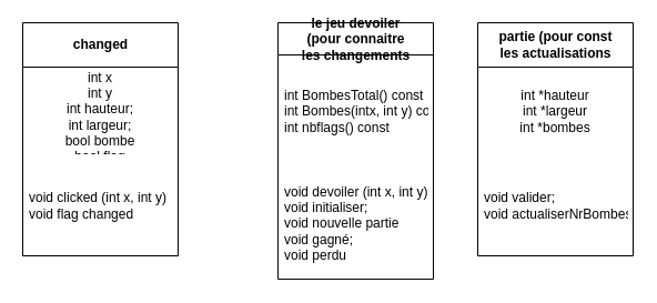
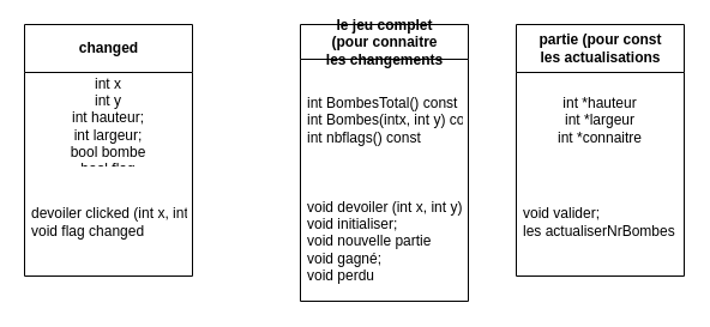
  <mxCell id="0" />
  <mxCell id="1" parent="0" />
  <mxCell id="2" value="changed" style="swimlane;fontStyle=1;align=center;verticalAlign=middle;childLayout=stackLayout;horizontal=1;startSize=40;horizontalStack=0;resizeParent=1;resizeParentMax=0;resizeLast=0;collapsible=0;marginBottom=0;html=1;" vertex="1" parent="1"><mxGeometry x="20" y="20" width="140" height="210" as="geometry" /></mxCell>
  <mxCell id="3" value="int x&lt;br&gt;int y&lt;br&gt;int hauteur;&lt;br&gt;int largeur;&lt;br&gt;bool bombe&lt;br&gt;bool flag" style="text;html=1;strokeColor=none;fillColor=none;align=center;verticalAlign=middle;spacingLeft=4;spacingRight=4;overflow=hidden;rotatable=0;points=[[0,0.5],[1,0.5]];portConstraint=eastwest;" vertex="1" parent="2"><mxGeometry y="40" width="140" height="80" as="geometry" /></mxCell>
- <mxCell id="4" value="void clicked (int x, int y)&lt;br&gt;void flag changed" style="text;html=1;strokeColor=none;fillColor=none;align=left;verticalAlign=middle;spacingLeft=4;spacingRight=4;overflow=hidden;rotatable=0;points=[[0,0.5],[1,0.5]];portConstraint=eastwest;" vertex="1" parent="2"><mxGeometry y="120" width="140" height="90" as="geometry" /></mxCell>
- <mxCell id="5" value="le jeu devoiler&lt;br&gt;(pour connaitre &lt;br&gt;les changements" style="swimlane;fontStyle=1;align=center;verticalAlign=middle;childLayout=stackLayout;horizontal=1;startSize=29;horizontalStack=0;resizeParent=1;resizeParentMax=0;resizeLast=0;collapsible=0;marginBottom=0;html=1;" vertex="1" parent="1"><mxGeometry x="250" y="20" width="140" height="231" as="geometry" /></mxCell>
+ <mxCell id="4" value="devoiler clicked (int x, int y)&lt;br&gt;void flag changed" style="text;html=1;strokeColor=none;fillColor=none;align=left;verticalAlign=middle;spacingLeft=4;spacingRight=4;overflow=hidden;rotatable=0;points=[[0,0.5],[1,0.5]];portConstraint=eastwest;" vertex="1" parent="2"><mxGeometry y="120" width="140" height="90" as="geometry" /></mxCell>
+ <mxCell id="5" value="le jeu complet&lt;br&gt;(pour connaitre &lt;br&gt;les changements" style="swimlane;fontStyle=1;align=center;verticalAlign=middle;childLayout=stackLayout;horizontal=1;startSize=29;horizontalStack=0;resizeParent=1;resizeParentMax=0;resizeLast=0;collapsible=0;marginBottom=0;html=1;" vertex="1" parent="1"><mxGeometry x="250" y="20" width="140" height="231" as="geometry" /></mxCell>
  <mxCell id="6" value="int BombesTotal() const&lt;br&gt;int Bombes(intx, int y) const&lt;br&gt;int nbflags() const" style="text;html=1;strokeColor=none;fillColor=none;align=left;verticalAlign=middle;spacingLeft=4;spacingRight=4;overflow=hidden;rotatable=0;points=[[0,0.5],[1,0.5]];portConstraint=eastwest;" vertex="1" parent="5"><mxGeometry y="29" width="140" height="101" as="geometry" /></mxCell>
  <mxCell id="7" value="void devoiler (int x, int y)&lt;br&gt;void initialiser;&lt;br&gt;void nouvelle partie&lt;br&gt;void gagné;&lt;br&gt;void perdu" style="text;html=1;strokeColor=none;fillColor=none;align=left;verticalAlign=middle;spacingLeft=4;spacingRight=4;overflow=hidden;rotatable=0;points=[[0,0.5],[1,0.5]];portConstraint=eastwest;" vertex="1" parent="5"><mxGeometry y="130" width="140" height="101" as="geometry" /></mxCell>
  <mxCell id="8" value="partie (pour const &lt;br&gt;les actualisations" style="swimlane;fontStyle=1;align=center;verticalAlign=middle;childLayout=stackLayout;horizontal=1;startSize=40;horizontalStack=0;resizeParent=1;resizeParentMax=0;resizeLast=0;collapsible=0;marginBottom=0;html=1;" vertex="1" parent="1"><mxGeometry x="430" y="20" width="140" height="210" as="geometry" /></mxCell>
- <mxCell id="9" value="int *hauteur&lt;br&gt;int *largeur&lt;br&gt;int *bombes" style="text;html=1;strokeColor=none;fillColor=none;align=center;verticalAlign=middle;spacingLeft=4;spacingRight=4;overflow=hidden;rotatable=0;points=[[0,0.5],[1,0.5]];portConstraint=eastwest;" vertex="1" parent="8"><mxGeometry y="40" width="140" height="80" as="geometry" /></mxCell>
- <mxCell id="10" value="void valider;&lt;br&gt;void actualiserNrBombes" style="text;html=1;strokeColor=none;fillColor=none;align=left;verticalAlign=middle;spacingLeft=4;spacingRight=4;overflow=hidden;rotatable=0;points=[[0,0.5],[1,0.5]];portConstraint=eastwest;" vertex="1" parent="8"><mxGeometry y="120" width="140" height="90" as="geometry" /></mxCell>
+ <mxCell id="9" value="int *hauteur&lt;br&gt;int *largeur&lt;br&gt;int *connaitre" style="text;html=1;strokeColor=none;fillColor=none;align=center;verticalAlign=middle;spacingLeft=4;spacingRight=4;overflow=hidden;rotatable=0;points=[[0,0.5],[1,0.5]];portConstraint=eastwest;" vertex="1" parent="8"><mxGeometry y="40" width="140" height="80" as="geometry" /></mxCell>
+ <mxCell id="10" value="void valider;&lt;br&gt;les actualiserNrBombes" style="text;html=1;strokeColor=none;fillColor=none;align=left;verticalAlign=middle;spacingLeft=4;spacingRight=4;overflow=hidden;rotatable=0;points=[[0,0.5],[1,0.5]];portConstraint=eastwest;" vertex="1" parent="8"><mxGeometry y="120" width="140" height="90" as="geometry" /></mxCell>
